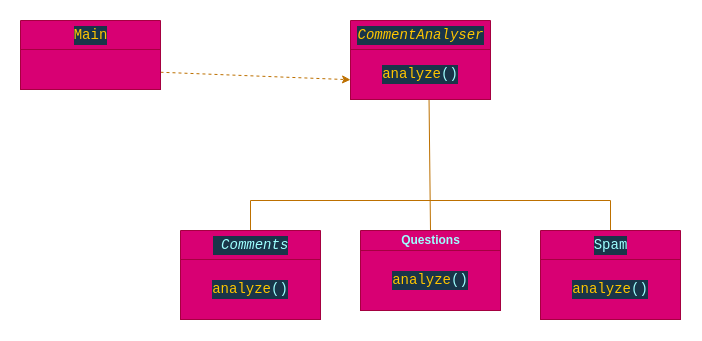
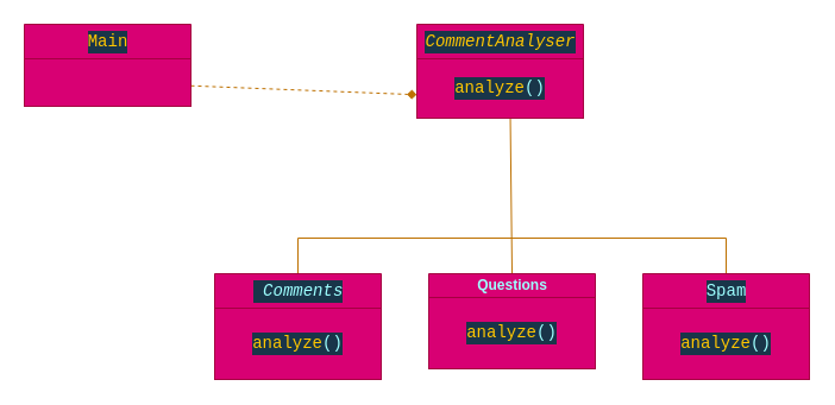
  <mxCell id="0" />
  <mxCell id="1" parent="0" />
- <mxCell id="2" style="edgeStyle=none;html=1;exitX=1;exitY=0.75;exitDx=0;exitDy=0;entryX=0;entryY=0.75;entryDx=0;entryDy=0;fontColor=#9EFFFF;dashed=1;fillColor=#f0a30a;strokeColor=#BD7000;" parent="1" source="3" target="11" edge="1"><mxGeometry relative="1" as="geometry" /></mxCell>
+ <mxCell id="2" style="edgeStyle=none;html=1;exitX=1;exitY=0.75;exitDx=0;exitDy=0;entryX=0;entryY=0.75;entryDx=0;entryDy=0;fontColor=#9EFFFF;dashed=1;fillColor=#f0a30a;strokeColor=#BD7000;endArrow=diamond;" parent="1" source="3" target="11" edge="1"><mxGeometry relative="1" as="geometry" /></mxCell>
  <mxCell id="3" value="&lt;div style=&quot;color: rgb(255 , 255 , 255) ; background-color: rgb(25 , 53 , 73) ; font-family: &amp;#34;consolas&amp;#34; , &amp;#34;courier new&amp;#34; , monospace ; font-weight: normal ; font-size: 14px ; line-height: 19px&quot;&gt;&lt;span style=&quot;color: #ffc600&quot;&gt;Main&lt;/span&gt;&lt;/div&gt;" style="swimlane;fontStyle=1;align=center;verticalAlign=middle;childLayout=stackLayout;horizontal=1;startSize=29;horizontalStack=0;resizeParent=1;resizeParentMax=0;resizeLast=0;collapsible=0;marginBottom=0;html=1;fillColor=#d80073;fontColor=#ffffff;strokeColor=#A50040;" parent="1" vertex="1"><mxGeometry x="20" y="20" width="140" height="69" as="geometry" /></mxCell>
  <mxCell id="4" value="" style="rounded=0;whiteSpace=wrap;html=1;fontColor=#ffffff;fillColor=#d80073;strokeColor=#A50040;" parent="3" vertex="1"><mxGeometry y="29" width="140" height="40" as="geometry" /></mxCell>
  <mxCell id="5" style="edgeStyle=none;html=1;exitX=0.5;exitY=0;exitDx=0;exitDy=0;fontColor=#9EFFFF;endArrow=none;endFill=0;fillColor=#f0a30a;strokeColor=#BD7000;entryX=0.561;entryY=0.99;entryDx=0;entryDy=0;entryPerimeter=0;" parent="1" source="6" target="12" edge="1"><mxGeometry relative="1" as="geometry"><mxPoint x="430" y="130" as="targetPoint" /></mxGeometry></mxCell>
  <mxCell id="6" value="&lt;font color=&quot;#9effff&quot;&gt;Questions&lt;/font&gt;" style="swimlane;fontStyle=1;align=center;verticalAlign=middle;childLayout=stackLayout;horizontal=1;startSize=20;horizontalStack=0;resizeParent=1;resizeParentMax=0;resizeLast=0;collapsible=0;marginBottom=0;html=1;fillColor=#d80073;fontColor=#ffffff;strokeColor=#A50040;" parent="1" vertex="1"><mxGeometry x="360" y="230" width="140" height="80" as="geometry" /></mxCell>
  <mxCell id="7" value="&lt;div style=&quot;background-color: rgb(25 , 53 , 73) ; font-family: &amp;#34;consolas&amp;#34; , &amp;#34;courier new&amp;#34; , monospace ; font-size: 14px ; line-height: 19px&quot;&gt;&lt;font color=&quot;#ffc600&quot;&gt;anal&lt;/font&gt;&lt;span style=&quot;color: rgb(255 , 198 , 0)&quot;&gt;yze&lt;/span&gt;&lt;span style=&quot;color: rgb(158 , 255 , 255)&quot;&gt;()&lt;/span&gt;&lt;/div&gt;" style="rounded=0;whiteSpace=wrap;html=1;fontColor=#ffffff;fillColor=#d80073;strokeColor=#A50040;" parent="6" vertex="1"><mxGeometry y="20" width="140" height="60" as="geometry" /></mxCell>
  <mxCell id="8" style="edgeStyle=none;html=1;exitX=0.5;exitY=0;exitDx=0;exitDy=0;fontColor=#9EFFFF;endArrow=none;endFill=0;fillColor=#f0a30a;strokeColor=#BD7000;" parent="1" source="9" edge="1"><mxGeometry relative="1" as="geometry"><mxPoint x="250" y="200" as="targetPoint" /></mxGeometry></mxCell>
  <mxCell id="9" value="&lt;div style=&quot;background-color: rgb(25 , 53 , 73) ; font-family: &amp;#34;consolas&amp;#34; , &amp;#34;courier new&amp;#34; , monospace ; font-weight: normal ; font-size: 14px ; line-height: 19px&quot;&gt;&lt;font color=&quot;#9effff&quot;&gt;&amp;nbsp;&lt;span style=&quot;font-style: italic&quot;&gt;Comments&lt;/span&gt;&lt;/font&gt;&lt;/div&gt;" style="swimlane;fontStyle=1;align=center;verticalAlign=middle;childLayout=stackLayout;horizontal=1;startSize=29;horizontalStack=0;resizeParent=1;resizeParentMax=0;resizeLast=0;collapsible=0;marginBottom=0;html=1;fillColor=#d80073;fontColor=#ffffff;strokeColor=#A50040;" parent="1" vertex="1"><mxGeometry x="180" y="230" width="140" height="89" as="geometry" /></mxCell>
  <mxCell id="10" value="&lt;div style=&quot;color: rgb(255 , 255 , 255) ; background-color: rgb(25 , 53 , 73) ; font-family: &amp;#34;consolas&amp;#34; , &amp;#34;courier new&amp;#34; , monospace ; font-size: 14px ; line-height: 19px&quot;&gt;&lt;span style=&quot;color: #ffc600&quot;&gt;analyze&lt;/span&gt;&lt;span style=&quot;color: #9effff&quot;&gt;()&lt;/span&gt;&lt;/div&gt;" style="rounded=0;whiteSpace=wrap;html=1;fontColor=#ffffff;fillColor=#d80073;strokeColor=#A50040;" parent="9" vertex="1"><mxGeometry y="29" width="140" height="60" as="geometry" /></mxCell>
  <mxCell id="11" value="&lt;div style=&quot;background-color: rgb(25 , 53 , 73) ; font-family: &amp;#34;consolas&amp;#34; , &amp;#34;courier new&amp;#34; , monospace ; font-weight: normal ; font-size: 14px ; line-height: 19px&quot;&gt;&lt;span style=&quot;font-style: italic&quot;&gt;&lt;font color=&quot;#ffc600&quot;&gt;CommentAnalyser&lt;/font&gt;&lt;/span&gt;&lt;/div&gt;" style="swimlane;fontStyle=1;align=center;verticalAlign=middle;childLayout=stackLayout;horizontal=1;startSize=29;horizontalStack=0;resizeParent=1;resizeParentMax=0;resizeLast=0;collapsible=0;marginBottom=0;html=1;fillColor=#d80073;fontColor=#ffffff;strokeColor=#A50040;" parent="1" vertex="1"><mxGeometry x="350" y="20" width="140" height="79" as="geometry" /></mxCell>
  <mxCell id="12" value="&lt;div style=&quot;color: rgb(255 , 255 , 255) ; background-color: rgb(25 , 53 , 73) ; font-family: &amp;#34;consolas&amp;#34; , &amp;#34;courier new&amp;#34; , monospace ; font-size: 14px ; line-height: 19px&quot;&gt;&lt;div style=&quot;font-family: &amp;#34;consolas&amp;#34; , &amp;#34;courier new&amp;#34; , monospace ; line-height: 19px&quot;&gt;&lt;span style=&quot;color: #ffc600&quot;&gt;analyze&lt;/span&gt;&lt;span style=&quot;color: #9effff&quot;&gt;()&lt;/span&gt;&lt;/div&gt;&lt;/div&gt;" style="rounded=0;whiteSpace=wrap;html=1;fontColor=#ffffff;fillColor=#d80073;strokeColor=#A50040;" parent="11" vertex="1"><mxGeometry y="29" width="140" height="50" as="geometry" /></mxCell>
  <mxCell id="13" style="edgeStyle=none;html=1;exitX=0.5;exitY=0;exitDx=0;exitDy=0;fontColor=#9EFFFF;endArrow=none;endFill=0;fillColor=#f0a30a;strokeColor=#BD7000;" parent="1" source="14" edge="1"><mxGeometry relative="1" as="geometry"><mxPoint x="610" y="200" as="targetPoint" /></mxGeometry></mxCell>
  <mxCell id="14" value="&lt;div style=&quot;background-color: rgb(25 , 53 , 73) ; font-family: &amp;#34;consolas&amp;#34; , &amp;#34;courier new&amp;#34; , monospace ; font-weight: normal ; font-size: 14px ; line-height: 19px&quot;&gt;&lt;font color=&quot;#9effff&quot;&gt;Spam&lt;/font&gt;&lt;/div&gt;" style="swimlane;fontStyle=1;align=center;verticalAlign=middle;childLayout=stackLayout;horizontal=1;startSize=29;horizontalStack=0;resizeParent=1;resizeParentMax=0;resizeLast=0;collapsible=0;marginBottom=0;html=1;strokeColor=#A50040;fillColor=#d80073;fontColor=#ffffff;" parent="1" vertex="1"><mxGeometry x="540" y="230" width="140" height="60" as="geometry" /></mxCell>
  <mxCell id="15" value="&lt;div style=&quot;color: rgb(255 , 255 , 255) ; background-color: rgb(25 , 53 , 73) ; font-family: &amp;#34;consolas&amp;#34; , &amp;#34;courier new&amp;#34; , monospace ; font-size: 14px ; line-height: 19px&quot;&gt;&lt;span style=&quot;color: #ffc600&quot;&gt;analyze&lt;/span&gt;&lt;span style=&quot;color: #9effff&quot;&gt;()&lt;/span&gt;&lt;/div&gt;" style="rounded=0;whiteSpace=wrap;html=1;fontColor=#ffffff;fillColor=#d80073;strokeColor=#A50040;" parent="1" vertex="1"><mxGeometry x="540" y="259" width="140" height="60" as="geometry" /></mxCell>
  <mxCell id="16" value="" style="verticalLabelPosition=bottom;shadow=0;dashed=0;align=center;html=1;verticalAlign=top;strokeWidth=1;shape=mxgraph.mockup.markup.line;strokeColor=#BD7000;fontColor=#000000;fillColor=#f0a30a;" parent="1" vertex="1"><mxGeometry x="250" y="190" width="360" height="20" as="geometry" /></mxCell>
